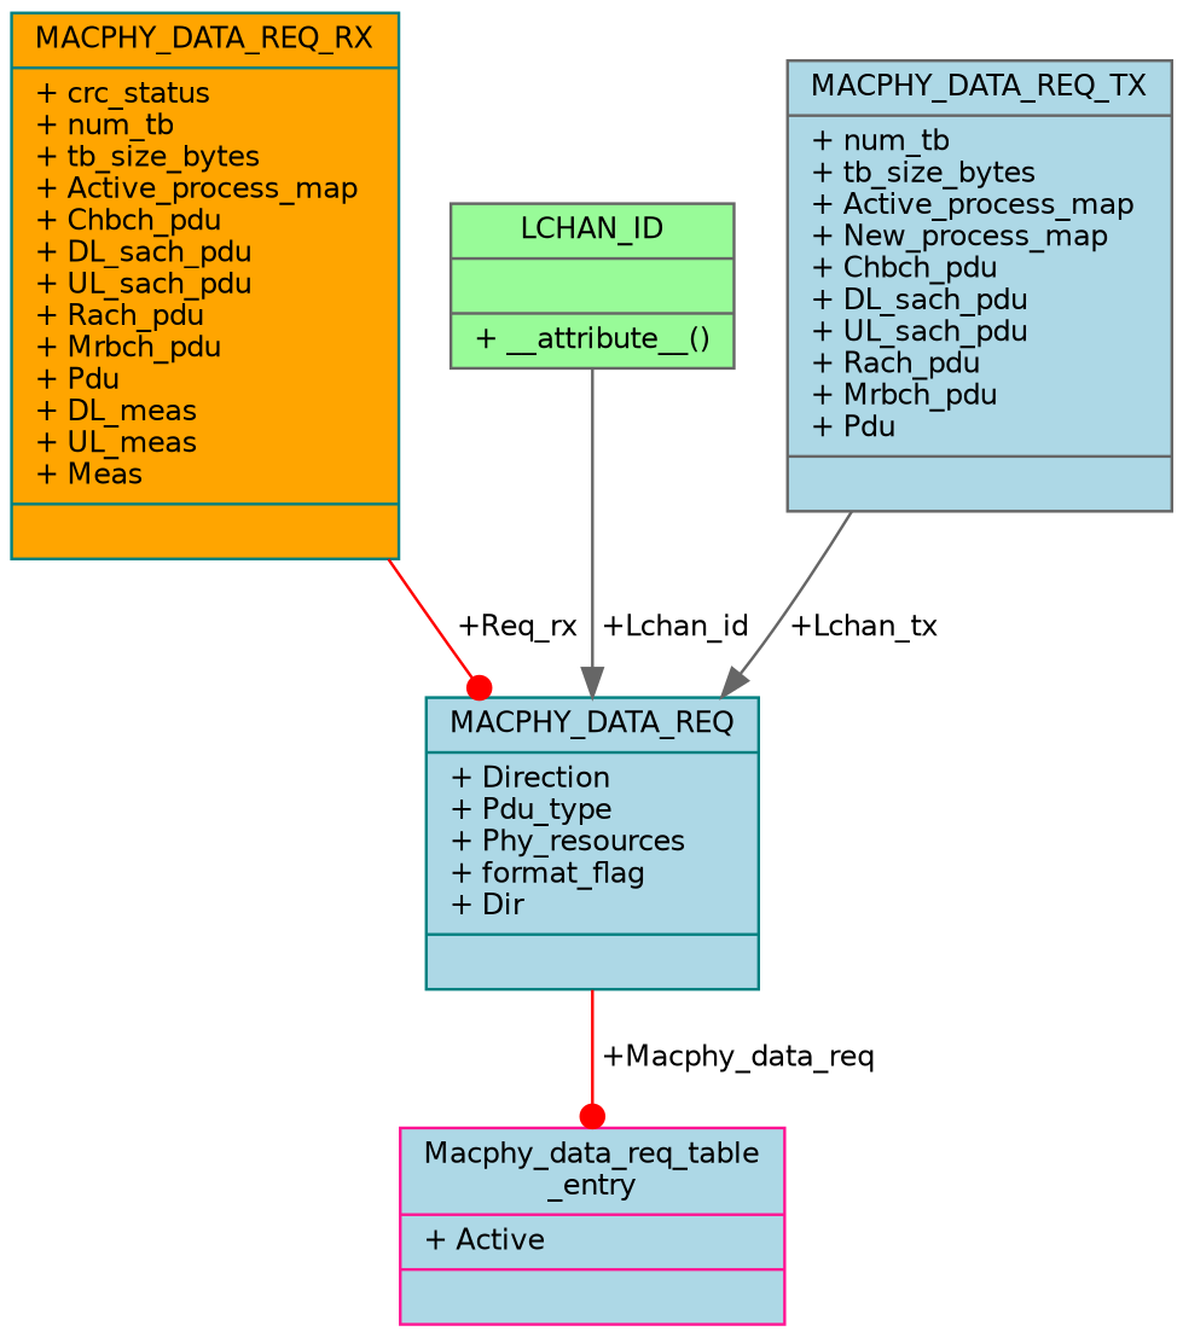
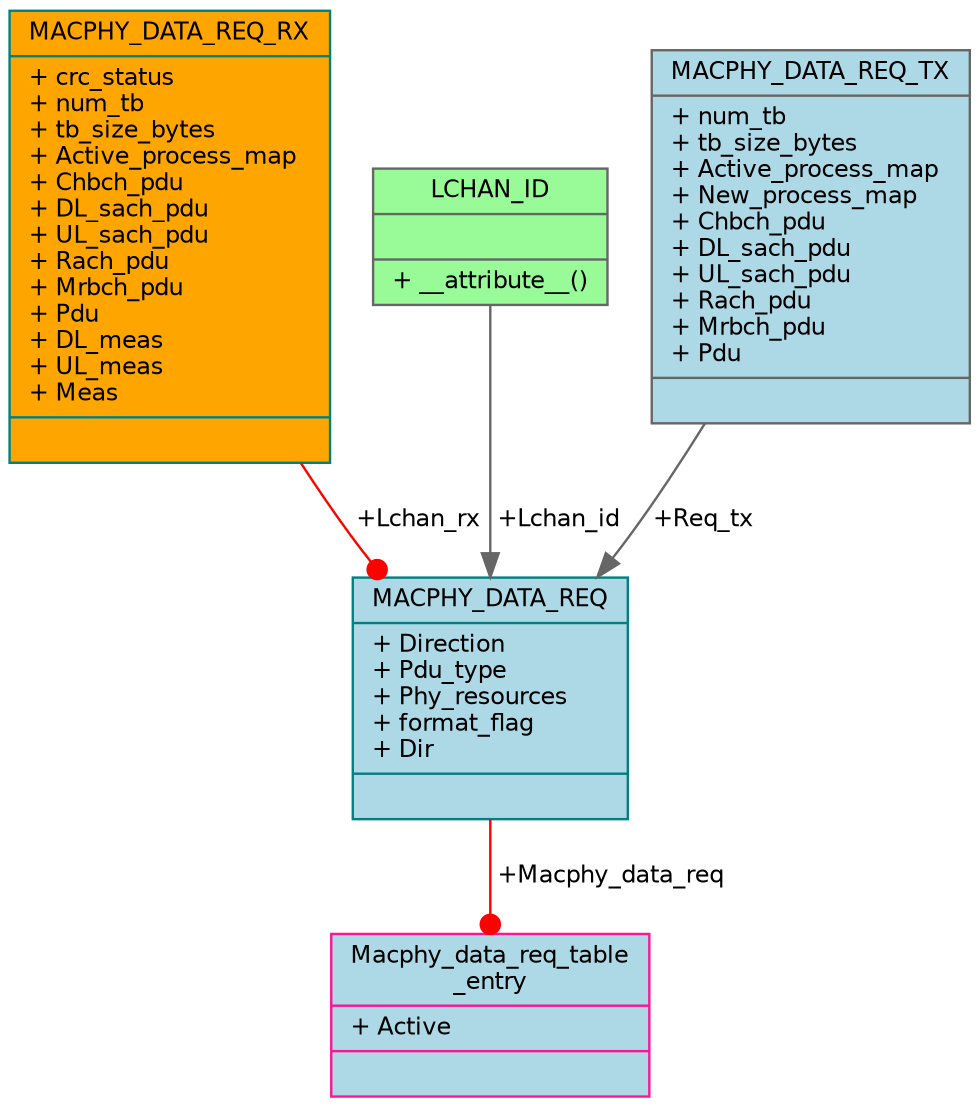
  digraph {
    node [color=teal fillcolor=lightblue fontname=Helvetica fontsize=10 shape=record style=filled]
    edge [arrowhead=dot color=red fontname=Helvetica fontsize=10 labelfontname=Helvetica labelfontsize=10 style=solid]
    n1 [color=deeppink fontcolor=black height=0.2 label="{Macphy_data_req_table\l_entry\n|+ Active\l|}" width=0.4]
    n2 [height=0.2 label="{MACPHY_DATA_REQ\n|+ Direction\l+ Pdu_type\l+ Phy_resources\l+ format_flag\l+ Dir\l|}" width=0.4]
    n3 [fillcolor=orange height=0.2 label="{MACPHY_DATA_REQ_RX\n|+ crc_status\l+ num_tb\l+ tb_size_bytes\l+ Active_process_map\l+ Chbch_pdu\l+ DL_sach_pdu\l+ UL_sach_pdu\l+ Rach_pdu\l+ Mrbch_pdu\l+ Pdu\l+ DL_meas\l+ UL_meas\l+ Meas\l|}" width=0.4]
    n4 [color=gray40 fillcolor=palegreen height=0.2 label="{LCHAN_ID\n||+ __attribute__()\l}" width=0.4]
    n5 [color=gray40 height=0.2 label="{MACPHY_DATA_REQ_TX\n|+ num_tb\l+ tb_size_bytes\l+ Active_process_map\l+ New_process_map\l+ Chbch_pdu\l+ DL_sach_pdu\l+ UL_sach_pdu\l+ Rach_pdu\l+ Mrbch_pdu\l+ Pdu\l|}" width=0.4]
    n2 -> n1 [label=" +Macphy_data_req"]
-   n3 -> n2 [label=" +Req_rx"]
+   n3 -> n2 [label=" +Lchan_rx"]
    n4 -> n2 [arrowhead=normal color=gray40 label=" +Lchan_id"]
-   n5 -> n2 [arrowhead=normal color=gray40 label=" +Lchan_tx"]
+   n5 -> n2 [arrowhead=normal color=gray40 label=" +Req_tx"]
  }
